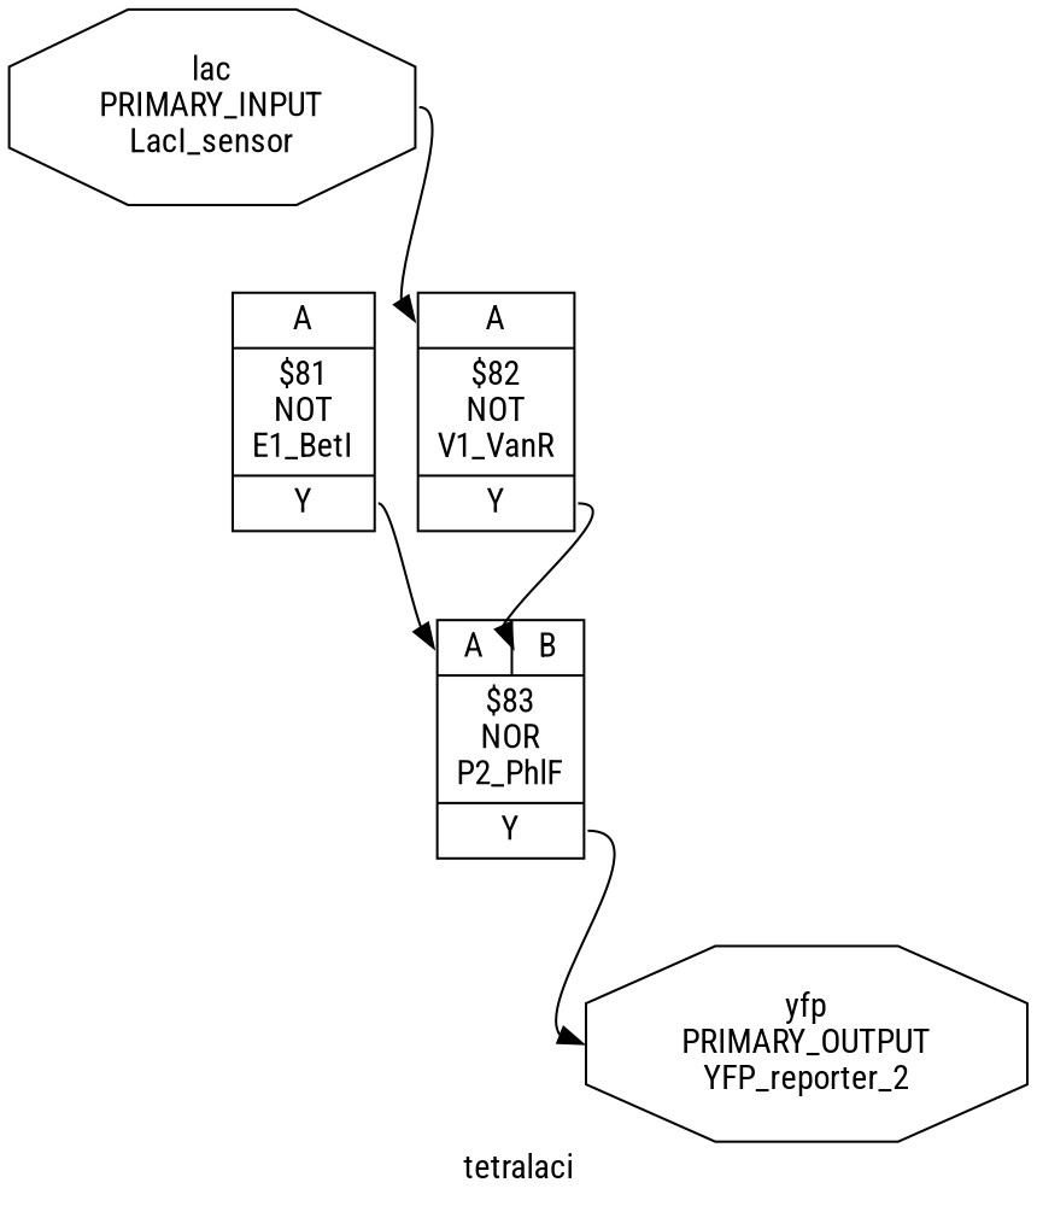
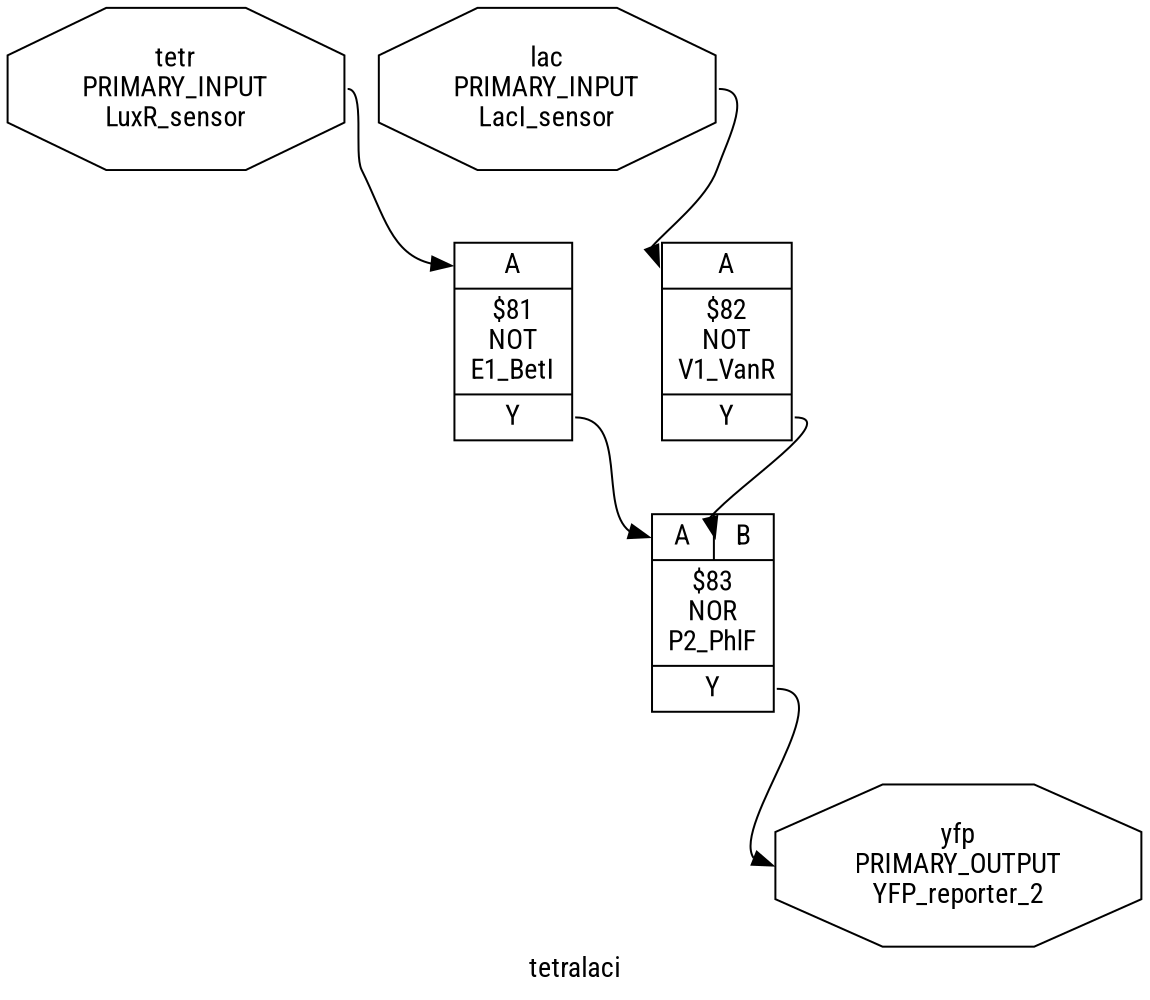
  digraph {
    label=tetralaci
    rankdir=TB
    remincross=true
    fontname="Roboto Condensed"
    node [shape=octagon fontname="Roboto Condensed"]
    edge [color=black fontcolor=black headport="p6:w" tailport="p7:e" fontname="Roboto Condensed"]
    n1 [fontcolor=black label="lac\nPRIMARY_INPUT\nLacI_sensor"]
    n2 [label="{{<p6> A}|$82\nNOT\nV1_VanR|{<p7> Y}}" shape=record]
+   n3 [fontcolor=black label="tetr\nPRIMARY_INPUT\nLuxR_sensor"]
    n4 [label="{{<p6> A}|$81\nNOT\nE1_BetI|{<p7> Y}}" shape=record]
    n5 [fontcolor=black label="yfp\nPRIMARY_OUTPUT\nYFP_reporter_2"]
    n6 [label="{{<p6> A|<p10> B}|$83\nNOR\nP2_PhlF|{<p7> Y}}" shape=record]
    n1 -> n2 [tailport=e]
    n2 -> n6 [headport="p10:w"]
+   n3 -> n4 [tailport=e]
    n4 -> n6
    n6 -> n5 [headport=w]
  }
